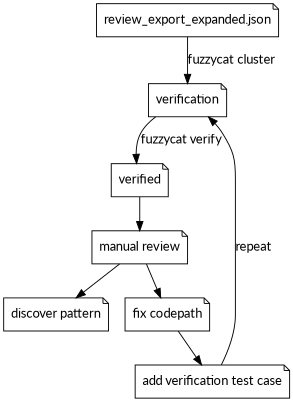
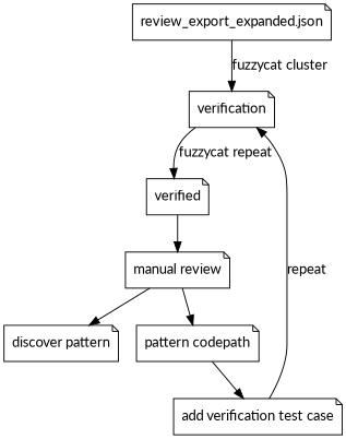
  digraph {
    fontname=Lato
    node [fontname=Lato shape=note]
    edge [fontname=Lato]
    n1 [label="review_export_expanded.json"]
    n2 [label=verification]
    verified
    "manual review"
    "discover pattern"
-   "fix codepath"
+   "fix codepath" [label="pattern codepath"]
    "add verification test case"
    n1 -> n2 [label="fuzzycat cluster"]
-   n2 -> verified [label="fuzzycat verify"]
+   n2 -> verified [label="fuzzycat repeat"]
    verified -> "manual review"
    "manual review" -> "discover pattern"
    "manual review" -> "fix codepath"
    "fix codepath" -> "add verification test case"
    "add verification test case" -> n2 [label=repeat]
  }
